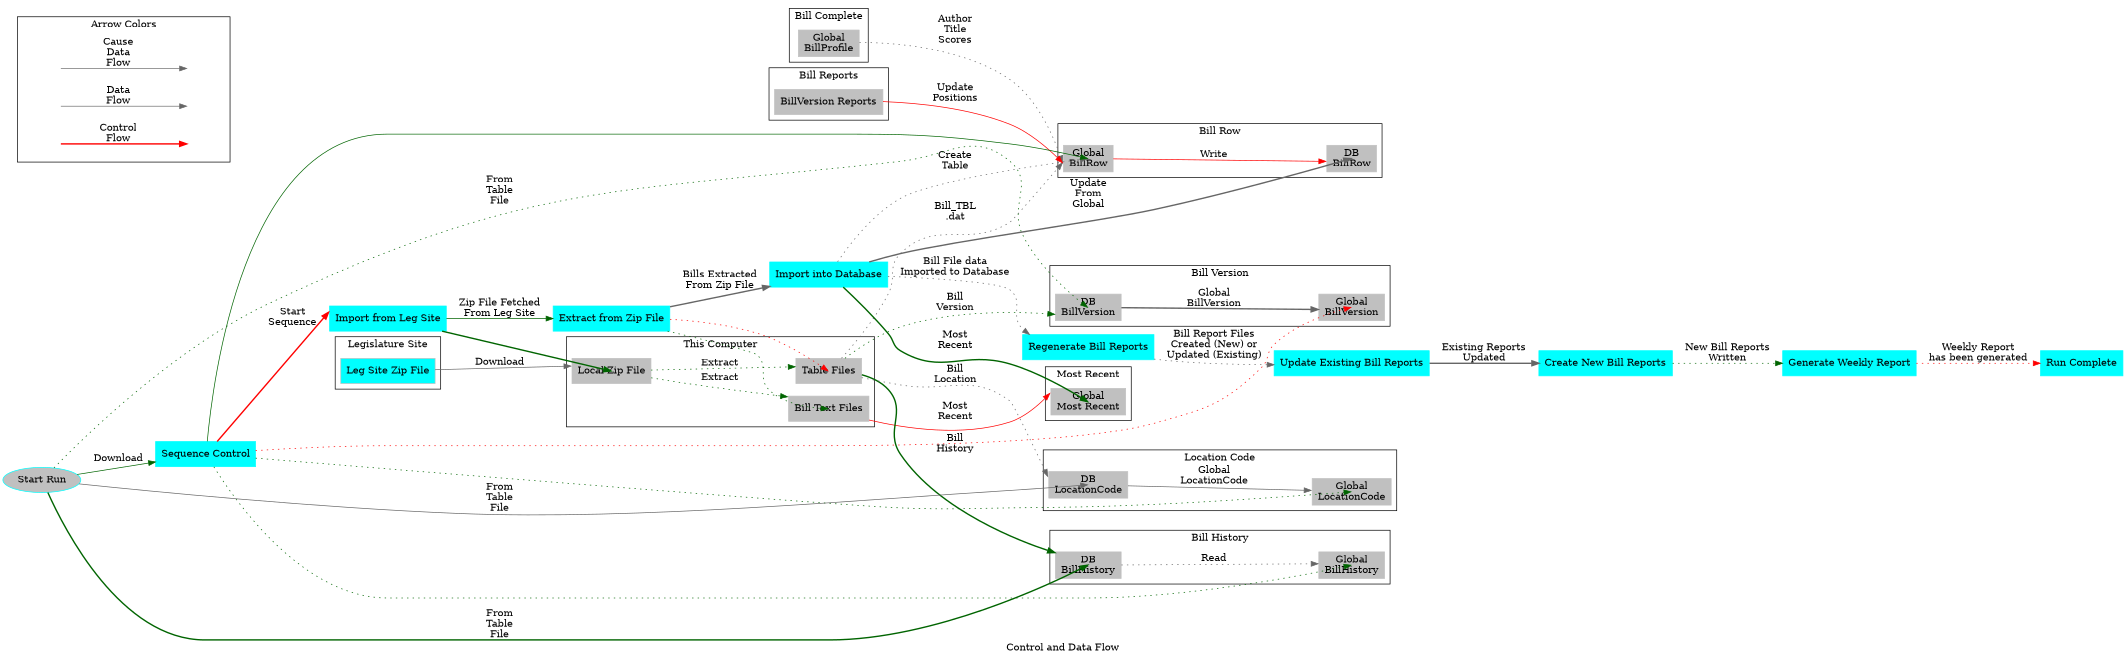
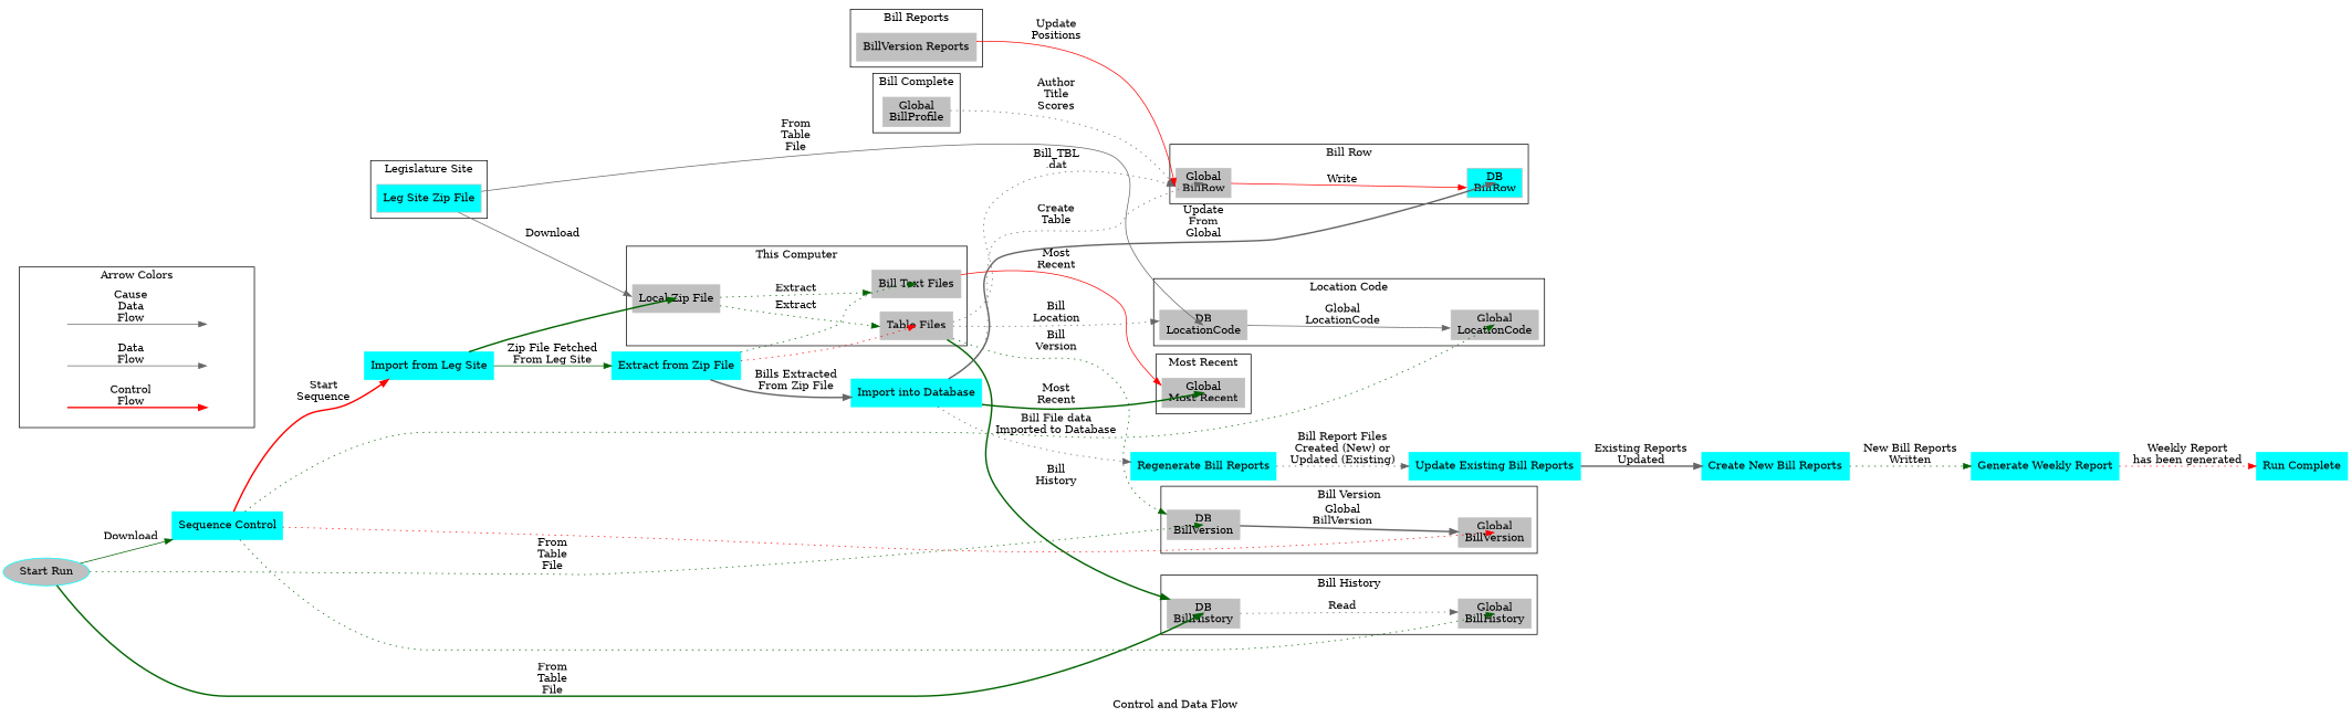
  digraph {
    label="Control and Data Flow"
    rankdir=LR
    node [shape=rectangle style=filled color=gray]
    edge [color=gray40 samehead=h1 style=dotted]
    N5 [style=invis color=""]
    N6 [style=invis color=""]
    N3 [style=invis color=""]
    N4 [style=invis color=""]
    N1 [style=invis color=""]
    N2 [style=invis color=""]
    n7 [fillcolor=cyan label="Leg Site Zip File"]
    n8 [label="Local Zip File"]
    n9 [label="Bill Text Files"]
    n10 [label="Table Files"]
    n11 [label="Global\nBillProfile"]
    n12 [label="BillVersion Reports"]
-   n13 [label="DB\nBillRow"]
+   n13 [label="DB\nBillRow" fillcolor=cyan]
    n14 [label="Global\nBillRow"]
    n15 [label="DB\nBillHistory"]
    n16 [label="Global\nBillHistory"]
    n17 [label="DB\nBillVersion"]
    n18 [label="Global\nBillVersion"]
    n19 [label="DB\nLocationCode"]
    n20 [label="Global\nLocationCode"]
    n21 [label="Global\nMost Recent"]
    n22 [color=cyan label="Import from Leg Site"]
    n23 [color=cyan label="Extract from Zip File"]
    n24 [color=cyan label="Run Complete" shape=box]
    n25 [color=cyan label="Import into Database"]
    n26 [color=cyan label="Regenerate Bill Reports"]
    n27 [color=cyan label="Update Existing Bill Reports"]
    n28 [color=cyan label="Create New Bill Reports"]
    n29 [color=cyan label="Generate Weekly Report"]
    n30 [color=cyan label="Sequence Control"]
    n31 [color=cyan fillcolor=gray label="Start Run" shape=ellipse]
    subgraph cluster_1 {
      label="Arrow Colors"
      N5
      N6
      N3
      N4
      N1
      N2
    }
    subgraph cluster_2 {
      label="Legislature Site"
      n7
    }
    subgraph cluster_3 {
      label="This Computer"
      n8
      n9
      n10
    }
    subgraph cluster_4 {
      label="Bill Complete"
      n11
    }
    subgraph cluster_5 {
      label="Bill Reports"
      n12
    }
    subgraph cluster_6 {
      label="Bill Row"
      n13
      n14
    }
    subgraph cluster_7 {
      label="Bill History"
      n15
      n16
    }
    subgraph cluster_8 {
      label="Bill Version"
      n17
      n18
    }
    subgraph cluster_9 {
      label="Location Code"
      n19
      n20
    }
    subgraph cluster_10 {
      label="Most Recent"
      n21
    }
    N5 -> N6 [label="Cause\nData\nFlow" style=solid]
    N3 -> N4 [label="Data\nFlow" style=solid]
    N4 -> n22 [style=invis color=""]
    N1 -> N2 [color=red label="Control\nFlow" style=bold]
    n7 -> n8 [label=Download style=solid]
    n8 -> n9 [color=darkgreen label=Extract]
    n8 -> n10 [color=darkgreen label=Extract]
    n9 -> n21 [color=red label="Most\nRecent" style=solid]
    n10 -> n14 [label="Bill_TBL\n.dat"]
    n10 -> n15 [color=darkgreen label="Bill\nHistory" style=bold]
    n10 -> n17 [color=darkgreen label="Bill\nVersion"]
    n10 -> n19 [label="Bill\nLocation"]
    n11 -> n14 [label="Author\nTitle\nScores"]
    n12 -> n14 [color=red label="Update\nPositions" style=solid]
    n14 -> n13 [color=red label=Write style=solid]
    n15 -> n16 [label=Read]
    n17 -> n18 [label="Global\nBillVersion" style=bold]
    n19 -> n20 [label="Global\nLocationCode" style=solid]
    n22 -> n8 [color=darkgreen style=bold]
    n22 -> n23 [color=darkgreen label="Zip File Fetched\nFrom Leg Site" style=solid]
    n23 -> n9 [color=darkgreen]
    n23 -> n10 [color=red]
    n23 -> n25 [label="Bills Extracted\nFrom Zip File" style=bold]
    n25 -> n13 [label="Update\nFrom\nGlobal" style=bold]
    n25 -> n14 [label="Create\nTable"]
    n25 -> n21 [color=darkgreen label="Most\nRecent" style=bold]
    n25 -> n26 [label="Bill File data\nImported to Database"]
    n26 -> n27 [label="Bill Report Files\nCreated (New) or\nUpdated (Existing)"]
    n27 -> n28 [label="Existing Reports\nUpdated" style=bold]
    n28 -> n29 [color=darkgreen label="New Bill Reports\nWritten"]
    n29 -> n24 [color=red label="Weekly Report\nhas been generated"]
-   n30 -> n14 [color=darkgreen style=solid]
    n30 -> n16 [color=darkgreen]
    n30 -> n18 [color=red]
    n30 -> n20 [color=darkgreen]
    n30 -> n22 [color=red label="Start\nSequence" style=bold]
    n31 -> n15 [color=darkgreen label="From\nTable\nFile" style=bold]
    n31 -> n17 [color=darkgreen label="From\nTable\nFile"]
-   n31 -> n19 [label="From\nTable\nFile" style=solid]
+   n7 -> n19 [label="From\nTable\nFile" style=solid]
    n31 -> n30 [color=darkgreen label=Download style=solid]
  }
